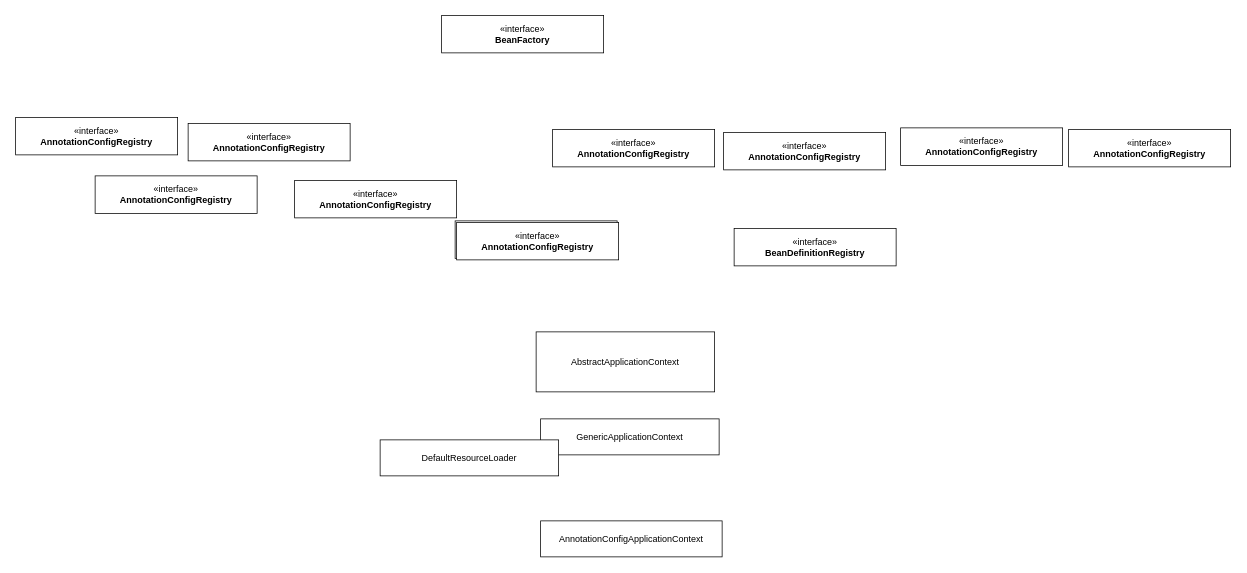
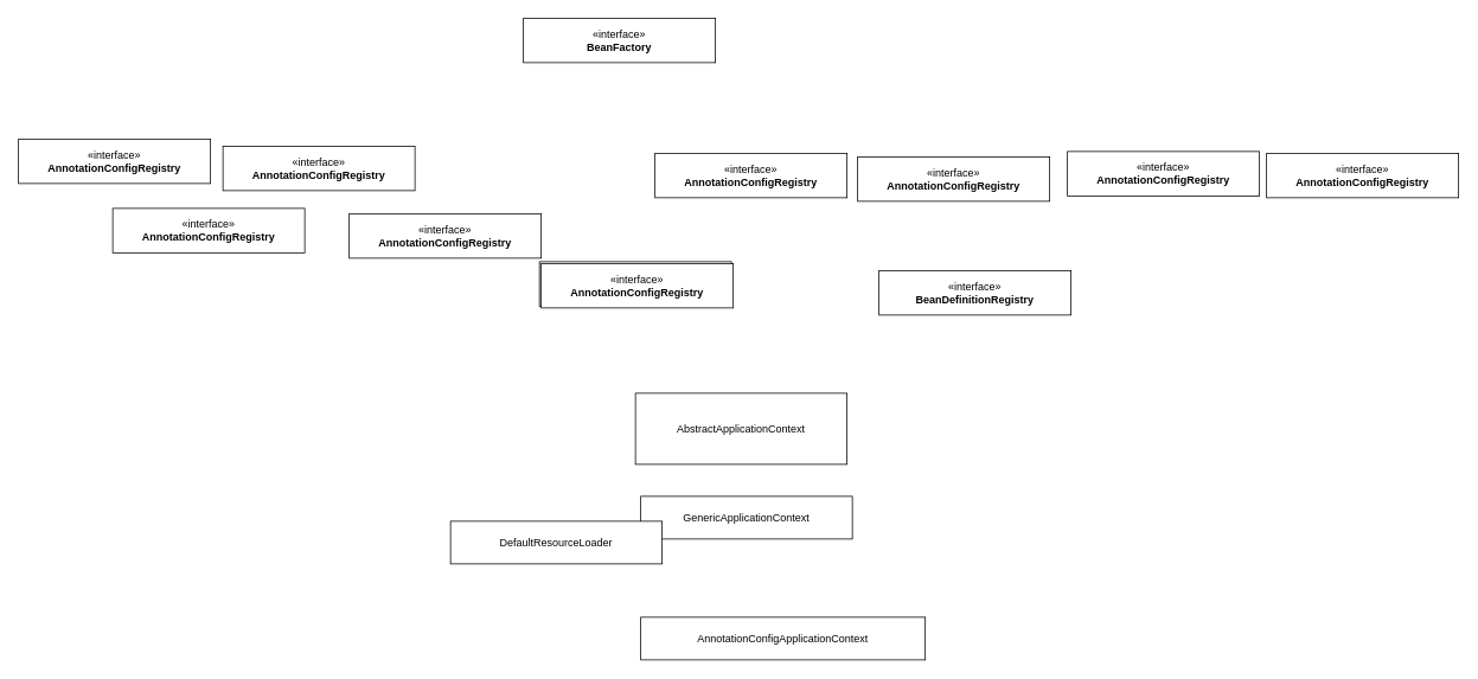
  <mxCell id="0" />
  <mxCell id="1" parent="0" />
  <mxCell id="2" value="«interface»&lt;br&gt;&lt;b&gt;AnnotationConfigRegistry&lt;/b&gt;" style="html=1;whiteSpace=wrap;" vertex="1" parent="1"><mxGeometry x="606" y="294" width="216" height="50" as="geometry" /></mxCell>
- <mxCell id="3" value="AnnotationConfigApplicationContext" style="html=1;whiteSpace=wrap;" vertex="1" parent="1"><mxGeometry x="720" y="694" width="242" height="48" as="geometry" /></mxCell>
+ <mxCell id="3" value="AnnotationConfigApplicationContext" style="html=1;whiteSpace=wrap;" vertex="1" parent="1"><mxGeometry x="720" y="694" width="320" height="48" as="geometry" /></mxCell>
  <mxCell id="4" value="GenericApplicationContext" style="html=1;whiteSpace=wrap;" vertex="1" parent="1"><mxGeometry x="720" y="558" width="238" height="48" as="geometry" /></mxCell>
  <mxCell id="5" value="AbstractApplicationContext" style="html=1;whiteSpace=wrap;" vertex="1" parent="1"><mxGeometry x="714" y="442" width="238" height="80" as="geometry" /></mxCell>
- <mxCell id="6" value="«interface»&lt;br&gt;&lt;b&gt;BeanDefinitionRegistry&lt;/b&gt;" style="html=1;whiteSpace=wrap;" vertex="1" parent="1"><mxGeometry x="978" y="304" width="216" height="50" as="geometry" /></mxCell>
+ <mxCell id="6" value="«interface»&lt;br&gt;&lt;b&gt;BeanDefinitionRegistry&lt;/b&gt;" style="html=1;whiteSpace=wrap;" vertex="1" parent="1"><mxGeometry x="988" y="304" width="216" height="50" as="geometry" /></mxCell>
  <mxCell id="7" value="DefaultResourceLoader" style="html=1;whiteSpace=wrap;" vertex="1" parent="1"><mxGeometry x="506" y="586" width="238" height="48" as="geometry" /></mxCell>
  <mxCell id="8" value="«interface»&lt;br&gt;&lt;b&gt;AnnotationConfigRegistry&lt;/b&gt;" style="html=1;whiteSpace=wrap;" vertex="1" parent="1"><mxGeometry x="608" y="296" width="216" height="50" as="geometry" /></mxCell>
  <mxCell id="9" value="«interface»&lt;br&gt;&lt;b&gt;AnnotationConfigRegistry&lt;/b&gt;" style="html=1;whiteSpace=wrap;" vertex="1" parent="1"><mxGeometry x="392" y="240" width="216" height="50" as="geometry" /></mxCell>
  <mxCell id="10" value="«interface»&lt;br&gt;&lt;b&gt;AnnotationConfigRegistry&lt;/b&gt;" style="html=1;whiteSpace=wrap;" vertex="1" parent="1"><mxGeometry x="126" y="234" width="216" height="50" as="geometry" /></mxCell>
  <mxCell id="11" value="«interface»&lt;br&gt;&lt;b&gt;AnnotationConfigRegistry&lt;/b&gt;" style="html=1;whiteSpace=wrap;" vertex="1" parent="1"><mxGeometry x="20" y="156" width="216" height="50" as="geometry" /></mxCell>
  <mxCell id="12" value="«interface»&lt;br&gt;&lt;b&gt;AnnotationConfigRegistry&lt;/b&gt;" style="html=1;whiteSpace=wrap;" vertex="1" parent="1"><mxGeometry x="1200" y="170" width="216" height="50" as="geometry" /></mxCell>
  <mxCell id="13" value="«interface»&lt;br&gt;&lt;b&gt;AnnotationConfigRegistry&lt;/b&gt;" style="html=1;whiteSpace=wrap;" vertex="1" parent="1"><mxGeometry x="964" y="176" width="216" height="50" as="geometry" /></mxCell>
  <mxCell id="14" value="«interface»&lt;br&gt;&lt;b&gt;BeanFactory&lt;/b&gt;" style="html=1;whiteSpace=wrap;" vertex="1" parent="1"><mxGeometry x="588" y="20" width="216" height="50" as="geometry" /></mxCell>
  <mxCell id="15" value="«interface»&lt;br&gt;&lt;b&gt;AnnotationConfigRegistry&lt;/b&gt;" style="html=1;whiteSpace=wrap;" vertex="1" parent="1"><mxGeometry x="250" y="164" width="216" height="50" as="geometry" /></mxCell>
  <mxCell id="16" value="«interface»&lt;br&gt;&lt;b&gt;AnnotationConfigRegistry&lt;/b&gt;" style="html=1;whiteSpace=wrap;" vertex="1" parent="1"><mxGeometry x="736" y="172" width="216" height="50" as="geometry" /></mxCell>
  <mxCell id="17" value="«interface»&lt;br&gt;&lt;b&gt;AnnotationConfigRegistry&lt;/b&gt;" style="html=1;whiteSpace=wrap;" vertex="1" parent="1"><mxGeometry x="1424" y="172" width="216" height="50" as="geometry" /></mxCell>
